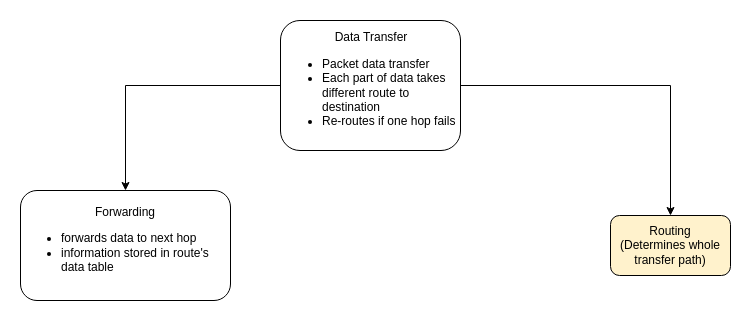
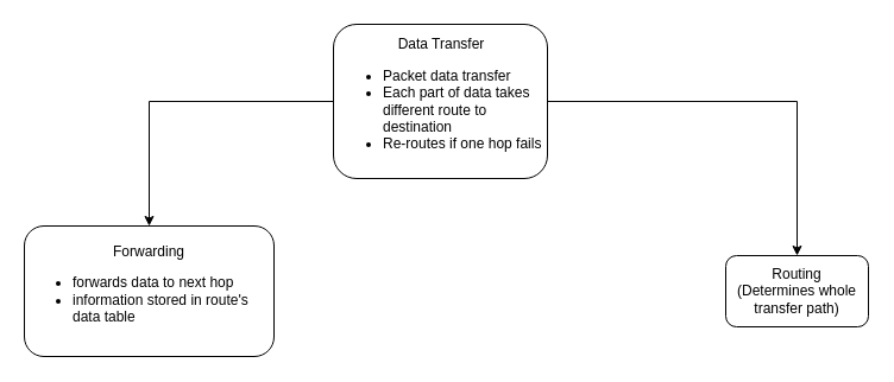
  <mxCell id="0" />
  <mxCell id="1" parent="0" />
  <mxCell id="2" value="" style="edgeStyle=orthogonalEdgeStyle;rounded=0;orthogonalLoop=1;jettySize=auto;html=1;" edge="1" parent="1" source="4" target="5"><mxGeometry relative="1" as="geometry" /></mxCell>
  <mxCell id="3" value="" style="edgeStyle=orthogonalEdgeStyle;rounded=0;orthogonalLoop=1;jettySize=auto;html=1;" edge="1" parent="1" source="4" target="6"><mxGeometry relative="1" as="geometry" /></mxCell>
  <mxCell id="4" value="&lt;div style=&quot;text-align: center;&quot;&gt;&lt;span style=&quot;background-color: transparent; color: light-dark(rgb(0, 0, 0), rgb(255, 255, 255));&quot;&gt;Data Transfer&lt;/span&gt;&lt;/div&gt;&lt;div&gt;&lt;ul&gt;&lt;li&gt;Packet data transfer&lt;/li&gt;&lt;li&gt;Each part of data takes different route to destination&lt;/li&gt;&lt;li&gt;Re-routes if one hop fails&lt;/li&gt;&lt;/ul&gt;&lt;/div&gt;" style="rounded=1;whiteSpace=wrap;html=1;align=left;" vertex="1" parent="1"><mxGeometry x="280" y="20" width="180" height="130" as="geometry" /></mxCell>
  <mxCell id="5" value="Forwarding&lt;div&gt;&lt;ul&gt;&lt;li style=&quot;text-align: left;&quot;&gt;forwards data to next hop&lt;/li&gt;&lt;li style=&quot;text-align: left;&quot;&gt;information stored in route's data table&lt;/li&gt;&lt;/ul&gt;&lt;/div&gt;" style="whiteSpace=wrap;html=1;rounded=1;" vertex="1" parent="1"><mxGeometry x="20" y="190" width="210" height="110" as="geometry" /></mxCell>
- <mxCell id="6" value="Routing&lt;div&gt;(Determines whole transfer path)&lt;/div&gt;" style="whiteSpace=wrap;html=1;rounded=1;fillColor=#fff2cc;" vertex="1" parent="1"><mxGeometry x="610" y="215" width="120" height="60" as="geometry" /></mxCell>
+ <mxCell id="6" value="Routing&lt;div&gt;(Determines whole transfer path)&lt;/div&gt;" style="whiteSpace=wrap;html=1;rounded=1;" vertex="1" parent="1"><mxGeometry x="610" y="215" width="120" height="60" as="geometry" /></mxCell>
